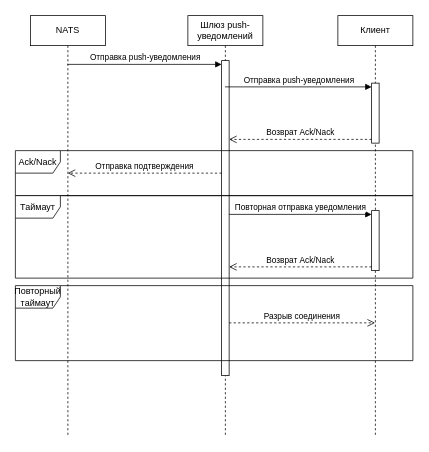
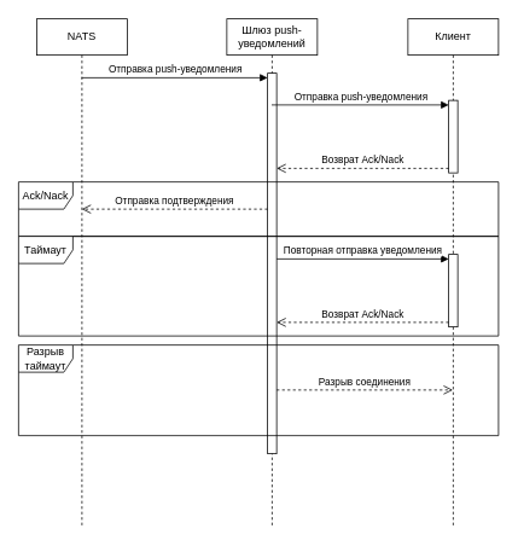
  <mxCell id="0" />
  <mxCell id="1" parent="0" />
  <mxCell id="2" value="Шлюз push-уведомлений" style="shape=umlLifeline;perimeter=lifelinePerimeter;whiteSpace=wrap;html=1;container=1;dropTarget=0;collapsible=0;recursiveResize=0;outlineConnect=0;portConstraint=eastwest;newEdgeStyle={&quot;curved&quot;:0,&quot;rounded&quot;:0};" parent="1" vertex="1"><mxGeometry x="250" y="20" width="100" height="560" as="geometry" /></mxCell>
  <mxCell id="3" value="" style="html=1;points=[[0,0,0,0,5],[0,1,0,0,-5],[1,0,0,0,5],[1,1,0,0,-5]];perimeter=orthogonalPerimeter;outlineConnect=0;targetShapes=umlLifeline;portConstraint=eastwest;newEdgeStyle={&quot;curved&quot;:0,&quot;rounded&quot;:0};" vertex="1" parent="2"><mxGeometry x="45" y="60" width="10" height="420" as="geometry" /></mxCell>
  <mxCell id="4" value="Клиент" style="shape=umlLifeline;perimeter=lifelinePerimeter;whiteSpace=wrap;html=1;container=1;dropTarget=0;collapsible=0;recursiveResize=0;outlineConnect=0;portConstraint=eastwest;newEdgeStyle={&quot;curved&quot;:0,&quot;rounded&quot;:0};" parent="1" vertex="1"><mxGeometry x="450" y="20" width="100" height="560" as="geometry" /></mxCell>
  <mxCell id="5" value="" style="html=1;points=[[0,0,0,0,5],[0,1,0,0,-5],[1,0,0,0,5],[1,1,0,0,-5]];perimeter=orthogonalPerimeter;outlineConnect=0;targetShapes=umlLifeline;portConstraint=eastwest;newEdgeStyle={&quot;curved&quot;:0,&quot;rounded&quot;:0};" vertex="1" parent="4"><mxGeometry x="45" y="90" width="10" height="80" as="geometry" /></mxCell>
  <mxCell id="6" value="" style="html=1;points=[[0,0,0,0,5],[0,1,0,0,-5],[1,0,0,0,5],[1,1,0,0,-5]];perimeter=orthogonalPerimeter;outlineConnect=0;targetShapes=umlLifeline;portConstraint=eastwest;newEdgeStyle={&quot;curved&quot;:0,&quot;rounded&quot;:0};" vertex="1" parent="4"><mxGeometry x="45" y="260" width="10" height="80" as="geometry" /></mxCell>
  <mxCell id="7" value="NATS" style="shape=umlLifeline;perimeter=lifelinePerimeter;whiteSpace=wrap;html=1;container=1;dropTarget=0;collapsible=0;recursiveResize=0;outlineConnect=0;portConstraint=eastwest;newEdgeStyle={&quot;curved&quot;:0,&quot;rounded&quot;:0};" parent="1" vertex="1"><mxGeometry x="40" y="20" width="100" height="560" as="geometry" /></mxCell>
  <mxCell id="8" value="Ack/Nack" style="shape=umlFrame;whiteSpace=wrap;html=1;pointerEvents=0;" parent="1" vertex="1"><mxGeometry x="20" y="200" width="530" height="60" as="geometry" /></mxCell>
  <mxCell id="9" value="Таймаут" style="shape=umlFrame;whiteSpace=wrap;html=1;pointerEvents=0;" parent="1" vertex="1"><mxGeometry x="20" y="260" width="530" height="110" as="geometry" /></mxCell>
  <mxCell id="10" value="Отправка push-уведомления" style="html=1;verticalAlign=bottom;endArrow=block;curved=0;rounded=0;entryX=0;entryY=0;entryDx=0;entryDy=5;" edge="1" target="3" parent="1" source="7"><mxGeometry relative="1" as="geometry"><mxPoint x="230" y="85" as="sourcePoint" /></mxGeometry></mxCell>
  <mxCell id="11" value="Отправка подтверждения" style="html=1;verticalAlign=bottom;endArrow=open;dashed=1;endSize=8;curved=0;rounded=0;exitX=0;exitY=1;exitDx=0;exitDy=-5;" edge="1" parent="1"><mxGeometry relative="1" as="geometry"><mxPoint x="89.81" y="230" as="targetPoint" /><mxPoint x="295" y="230" as="sourcePoint" /></mxGeometry></mxCell>
  <mxCell id="12" value="Отправка push-уведомления" style="html=1;verticalAlign=bottom;endArrow=block;curved=0;rounded=0;entryX=0;entryY=0;entryDx=0;entryDy=5;" edge="1" target="5" parent="1" source="2"><mxGeometry relative="1" as="geometry"><mxPoint x="430" y="115" as="sourcePoint" /></mxGeometry></mxCell>
  <mxCell id="13" value="Возврат Ack/Nack" style="html=1;verticalAlign=bottom;endArrow=open;dashed=1;endSize=8;curved=0;rounded=0;exitX=0;exitY=1;exitDx=0;exitDy=-5;" edge="1" source="5" parent="1" target="3"><mxGeometry relative="1" as="geometry"><mxPoint x="310" y="185" as="targetPoint" /></mxGeometry></mxCell>
  <mxCell id="14" value="Повторная отправка уведомления" style="html=1;verticalAlign=bottom;endArrow=block;curved=0;rounded=0;entryX=0;entryY=0;entryDx=0;entryDy=5;" edge="1" target="6" parent="1" source="3"><mxGeometry relative="1" as="geometry"><mxPoint x="425" y="285" as="sourcePoint" /></mxGeometry></mxCell>
  <mxCell id="15" value="Возврат Ack/Nack" style="html=1;verticalAlign=bottom;endArrow=open;dashed=1;endSize=8;curved=0;rounded=0;exitX=0;exitY=1;exitDx=0;exitDy=-5;" edge="1" source="6" parent="1" target="3"><mxGeometry relative="1" as="geometry"><mxPoint x="425" y="355" as="targetPoint" /></mxGeometry></mxCell>
- <mxCell id="16" value="Повторный таймаут" style="shape=umlFrame;whiteSpace=wrap;html=1;pointerEvents=0;" vertex="1" parent="1"><mxGeometry x="20" y="380" width="530" height="100" as="geometry" /></mxCell>
+ <mxCell id="16" value="Разрыв таймаут" style="shape=umlFrame;whiteSpace=wrap;html=1;pointerEvents=0;" vertex="1" parent="1"><mxGeometry x="20" y="380" width="530" height="100" as="geometry" /></mxCell>
  <mxCell id="17" value="Разрыв соединения" style="html=1;verticalAlign=bottom;endArrow=open;dashed=1;endSize=8;curved=0;rounded=0;" edge="1" parent="1"><mxGeometry relative="1" as="geometry"><mxPoint x="499.5" y="429.66" as="targetPoint" /><mxPoint x="305" y="429.66" as="sourcePoint" /></mxGeometry></mxCell>
